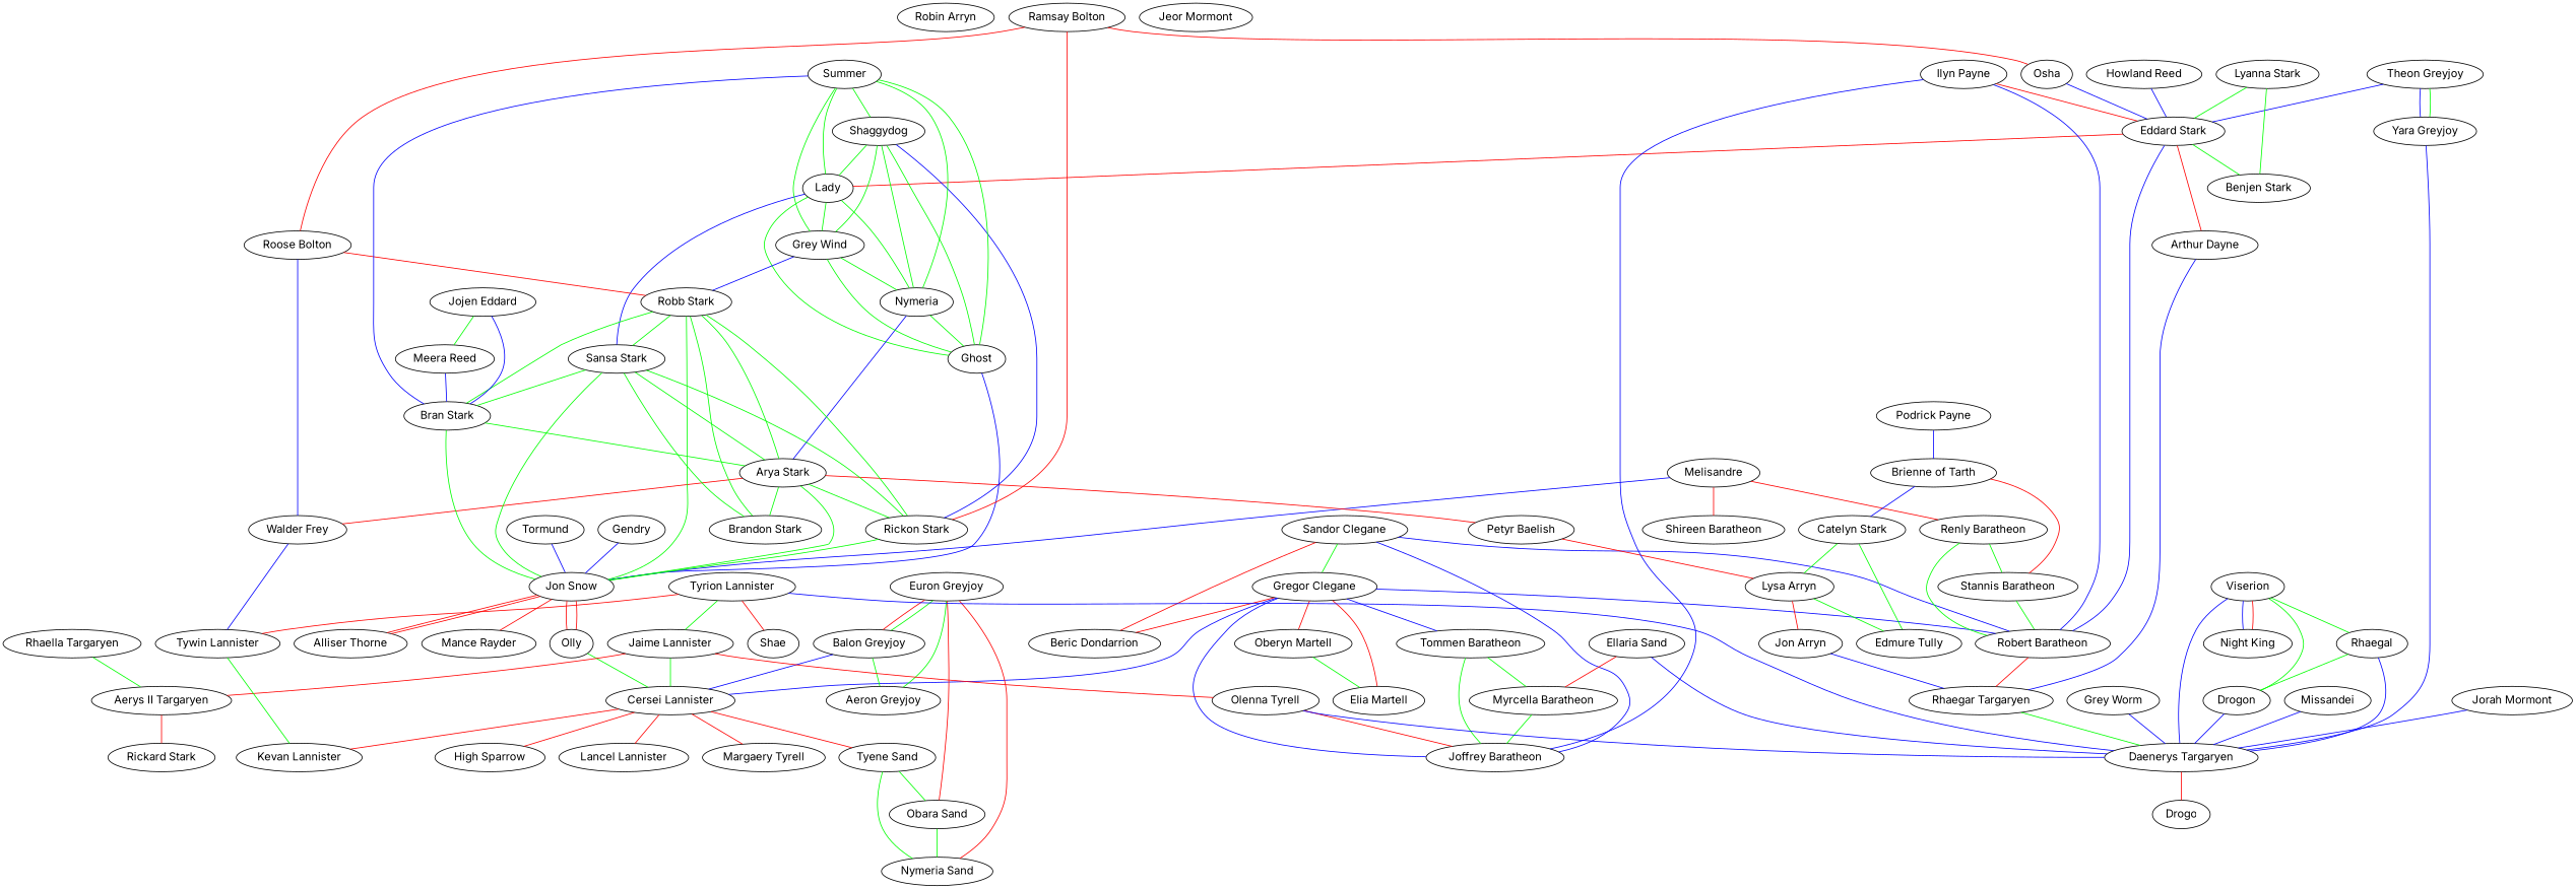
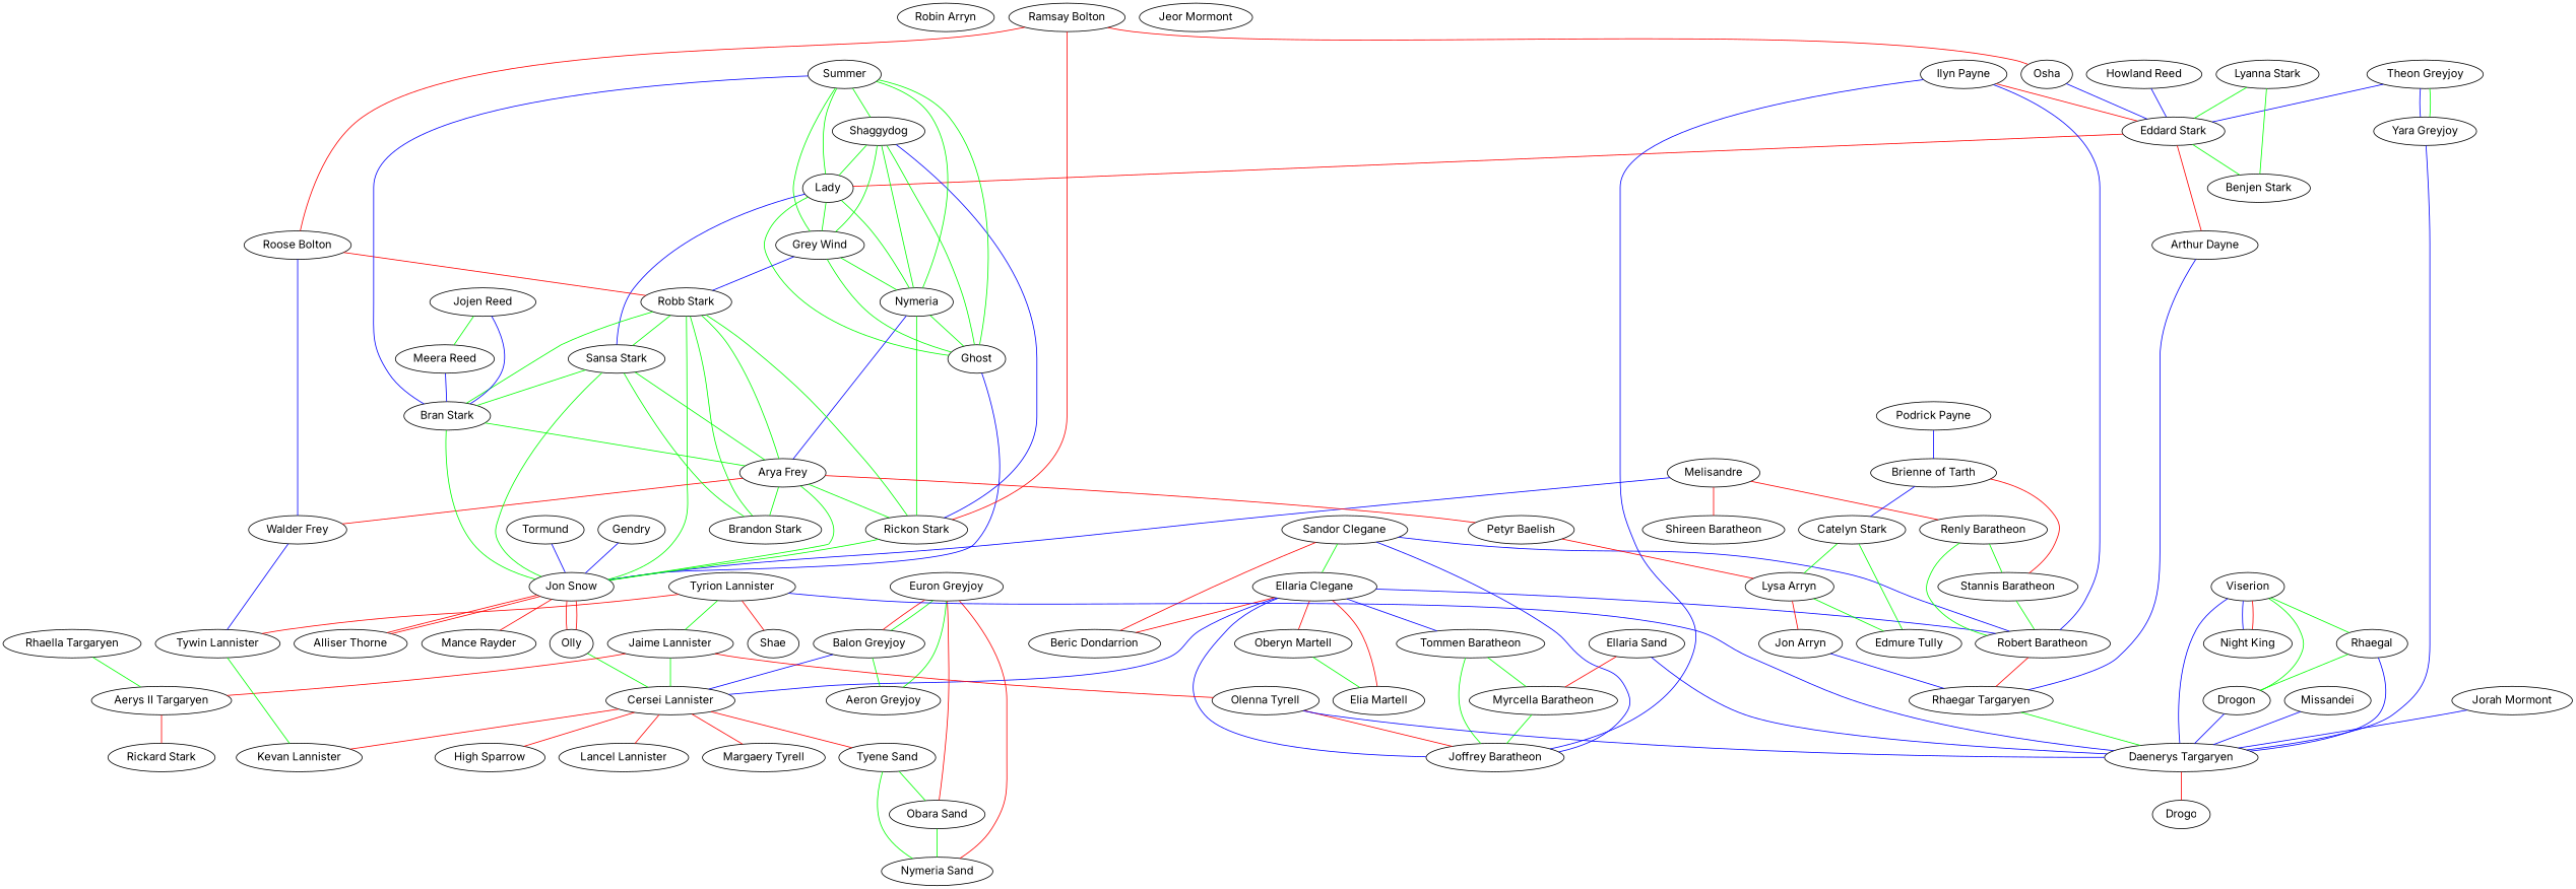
  graph {
    fontname=Inter
    node [fontname=Inter]
    edge [color=green edgetype=sibling fontname=Inter]
    n1 [label="Robin Arryn" type="House Arryn"]
-   n2 [label="Gregor Clegane" type="House Clegane"]
+   n2 [label="Ellaria Clegane" type="House Clegane"]
    n3 [label="Cersei Lannister" type="House Lannister"]
    n4 [label="Joffrey Baratheon" type="House Baratheon"]
    n5 [label="Robert Baratheon" type="House Baratheon"]
    n6 [label="Tommen Baratheon" type="House Baratheon"]
    n7 [label="Elia Martell" type="House Martell"]
    n8 [label="Oberyn Martell" type="House Martell"]
    n9 [label="Beric Dondarrion" type="House Dondarrion"]
    n10 [label="High Sparrow"]
    n11 [label="Kevan Lannister" type="House Lannister"]
    n12 [label="Lancel Lannister"]
    n13 [label="Tyene Sand"]
    n14 [label="Margaery Tyrell" type="House Tyrell"]
    n15 [label="Rhaegar Targaryen" type="House Targaryen"]
    n16 [label="Myrcella Baratheon" type="House Baratheon"]
    n17 [label="Sandor Clegane" type="House Clegane"]
    n18 [label=Drogon]
    n19 [label="Daenerys Targaryen" type="House Targaryen"]
    n20 [label=Drogo]
    n21 [label=Gendry type="House Baratheon"]
    n22 [label="Jon Snow" type="House Targaryen"]
    n23 [label=Olly]
    n24 [label="Mance Rayder"]
    n25 [label="Alliser Thorne" type="House Thorne"]
    n26 [label=Ghost]
-   n27 [label="Grey Worm"]
    n28 [label="Aeron Greyjoy" type="House Greyjoy"]
    n29 [label="Euron Greyjoy" type="House Greyjoy"]
    n30 [label="Balon Greyjoy" type="House Greyjoy"]
    n31 [label="Nymeria Sand" type="Sand Snakes"]
    n32 [label="Obara Sand"]
    n33 [label="Theon Greyjoy" type="House Greyjoy"]
    n34 [label="Yara Greyjoy" type="House Greyjoy"]
    n35 [label="Eddard Stark" type="House Stark"]
    n36 [label="Arthur Dayne" type="House Dayne"]
    n37 [label=Lady]
    n38 [label="Benjen Stark"]
    n39 [label="Jaime Lannister" type="House Lannister"]
    n40 [label="Aerys II Targaryen" type="House Targaryen"]
    n41 [label="Olenna Tyrell" type="House Redwyne"]
    n42 [label="Rickard Stark" type="House Stark"]
    n43 [label="Tyrion Lannister" type="House Lannister"]
    n44 [label="Tywin Lannister" type="House Lannister"]
    n45 [label=Shae]
    n46 [label=Melisandre]
    n47 [label="Shireen Baratheon" type="House Baratheon"]
    n48 [label="Renly Baratheon" type="House Baratheon"]
    n49 [label="Stannis Baratheon" type="House Baratheon"]
    n50 [label=Missandei]
    n51 [label="Jorah Mormont" type="House Mormont"]
    n52 [label="Night King"]
    n53 [label=Viserion]
    n54 [label=Rhaegal]
    n55 [label=Nymeria]
-   n56 [label="Arya Stark" type="House Stark"]
+   n56 [label="Arya Frey" type="House Stark"]
    n57 [label="Petyr Baelish" type="House Baelish"]
    n58 [label="Walder Frey" type="House Frey"]
    n59 [label="Rickon Stark" type="House Stark"]
    n60 [label="Brandon Stark" type="House Stark"]
    n61 [label="Ilyn Payne" type="House Payne"]
    n62 [label="Podrick Payne" type="House Payne"]
    n63 [label="Brienne of Tarth" type="House Tarth"]
    n64 [label="Catelyn Stark" type="House Tully"]
    n65 [label="Howland Reed" type="House Reed"]
    n66 [label="Meera Reed" type="House Reed"]
    n67 [label="Bran Stark" type="House Stark"]
    n68 [label="Ellaria Sand" type="Sand Snakes"]
    n69 [label="Lysa Arryn" type="House Tully"]
    n70 [label="Sansa Stark" type="House Stark"]
    n71 [label="Edmure Tully" type="House Tully"]
    n72 [label="Jon Arryn" type="House Arryn"]
    n73 [label="Ramsay Bolton" type="House Bolton"]
    n74 [label="Roose Bolton" type="House Bolton"]
    n75 [label=Osha]
    n76 [label="Robb Stark" type="House Stark"]
    n77 [label="Grey Wind"]
    n78 [label="Jeor Mormont" type="House Mormont"]
-   n79 [label="Jojen Eddard" type="House Reed"]
+   n79 [label="Jojen Reed" type="House Reed"]
    n80 [label=Shaggydog]
    n81 [label="Lyanna Stark" type="House Stark"]
    n82 [label=Summer]
    n83 [label=Tormund]
    n84 [label="Rhaella Targaryen" type="House Targaryen"]
    n2 -- n3 [color=blue edgetype=allegiance]
    n2 -- n4 [color=blue edgetype=allegiance]
    n2 -- n5 [color=blue edgetype=allegiance]
    n2 -- n6 [color=blue edgetype=allegiance]
    n2 -- n7 [color=red edgetype=killed]
    n2 -- n8 [color=red edgetype=killed]
    n2 -- n9 [color=red edgetype=killed]
    n3 -- n10 [color=red edgetype=killed]
    n3 -- n11 [color=red edgetype=killed]
    n3 -- n12 [color=red edgetype=killed]
    n3 -- n13 [color=red edgetype=killed]
    n3 -- n14 [color=red edgetype=killed]
    n5 -- n15 [color=red edgetype=killed]
    n6 -- n4
    n6 -- n16
    n8 -- n7
    n13 -- n31
    n13 -- n32
    n15 -- n19
    n16 -- n4
    n17 -- n2
    n17 -- n4 [color=blue edgetype=allegiance]
    n17 -- n5 [color=blue edgetype=allegiance]
    n17 -- n9 [color=red edgetype=killed]
    n18 -- n19 [color=blue edgetype=allegiance]
    n19 -- n20 [color=red edgetype=killed]
    n21 -- n22 [color=blue edgetype=allegiance]
    n22 -- n23 [color=red edgetype=killed]
    n22 -- n24 [color=red edgetype=killed]
    n22 -- n25 [color=red edgetype=killed]
    n23 -- n3
    n23 -- n22 [color=red edgetype=killed]
    n25 -- n22 [color=red edgetype=killed]
    n26 -- n22 [color=blue edgetype=allegiance]
-   n27 -- n19 [color=blue edgetype=allegiance]
    n29 -- n28
    n29 -- n30 [color=red edgetype=killed]
    n29 -- n31 [color=red edgetype=killed]
    n29 -- n32 [color=red edgetype=killed]
    n30 -- n3 [color=blue edgetype=allegiance]
    n30 -- n28
    n30 -- n29
    n32 -- n31
    n33 -- n34 [color=blue edgetype=allegiance]
    n33 -- n35 [color=blue edgetype=allegiance]
    n34 -- n19 [color=blue edgetype=allegiance]
    n34 -- n33
-   n35 -- n5 [color=blue edgetype=allegiance]
    n35 -- n36 [color=red edgetype=killed]
    n35 -- n37 [color=red edgetype=killed]
    n35 -- n38
    n36 -- n15 [color=blue edgetype=allegiance]
    n37 -- n26
    n37 -- n55
    n37 -- n70 [color=blue edgetype=allegiance]
    n37 -- n77
    n39 -- n3
    n39 -- n40 [color=red edgetype=killed]
    n39 -- n41 [color=red edgetype=killed]
    n40 -- n42 [color=red edgetype=killed]
    n41 -- n4 [color=red edgetype=killed]
    n41 -- n19 [color=blue edgetype=allegiance]
    n43 -- n19 [color=blue edgetype=allegiance]
    n43 -- n39
    n43 -- n44 [color=red edgetype=killed]
    n43 -- n45 [color=red edgetype=killed]
    n44 -- n11
    n46 -- n22 [color=blue edgetype=allegiance]
    n46 -- n47 [color=red edgetype=killed]
    n46 -- n48 [color=red edgetype=killed]
    n48 -- n5
    n48 -- n49
    n49 -- n5
    n50 -- n19 [color=blue edgetype=allegiance]
    n51 -- n19 [color=blue edgetype=allegiance]
    n52 -- n53 [color=red edgetype=killed]
    n53 -- n18
    n53 -- n19 [color=blue edgetype=allegiance]
    n53 -- n52 [color=blue edgetype=allegiance]
    n53 -- n54
    n54 -- n18
    n54 -- n19 [color=blue edgetype=allegiance]
    n55 -- n26
    n55 -- n56 [color=blue edgetype=allegiance]
    n56 -- n22
    n56 -- n57 [color=red edgetype=killed]
    n56 -- n58 [color=red edgetype=killed]
    n56 -- n59
    n56 -- n60
    n57 -- n69 [color=red edgetype=killed]
    n58 -- n44 [color=blue edgetype=allegiance]
    n59 -- n22
    n61 -- n4 [color=blue edgetype=allegiance]
    n61 -- n5 [color=blue edgetype=allegiance]
    n61 -- n35 [color=red edgetype=killed]
    n62 -- n63 [color=blue edgetype=allegiance]
    n63 -- n49 [color=red edgetype=killed]
    n63 -- n64 [color=blue edgetype=allegiance]
    n64 -- n69
    n64 -- n71
    n65 -- n35 [color=blue edgetype=allegiance]
    n66 -- n67 [color=blue edgetype=allegiance]
    n67 -- n22
    n67 -- n56
    n68 -- n16 [color=red edgetype=killed]
    n68 -- n19 [color=blue edgetype=allegiance]
    n69 -- n71
    n69 -- n72 [color=red edgetype=killed]
    n70 -- n22
    n70 -- n56
-   n70 -- n59
+   n55 -- n59
    n70 -- n60
    n70 -- n67
    n72 -- n15 [color=blue edgetype=allegiance]
    n73 -- n59 [color=red edgetype=killed]
    n73 -- n74 [color=red edgetype=killed]
    n73 -- n75 [color=red edgetype=killed]
    n74 -- n58 [color=blue edgetype=allegiance]
    n74 -- n76 [color=red edgetype=killed]
    n75 -- n35 [color=blue edgetype=allegiance]
    n76 -- n22
    n76 -- n56
    n76 -- n59
    n76 -- n60
    n76 -- n67
    n76 -- n70
    n77 -- n26
    n77 -- n55
    n77 -- n76 [color=blue edgetype=allegiance]
    n79 -- n66
    n79 -- n67 [color=blue edgetype=allegiance]
    n80 -- n26
    n80 -- n37
    n80 -- n55
    n80 -- n59 [color=blue edgetype=allegiance]
    n80 -- n77
    n81 -- n35
    n81 -- n38
    n82 -- n26
    n82 -- n37
    n82 -- n55
    n82 -- n67 [color=blue edgetype=allegiance]
    n82 -- n77
    n82 -- n80
    n83 -- n22 [color=blue edgetype=allegiance]
    n84 -- n40
  }
